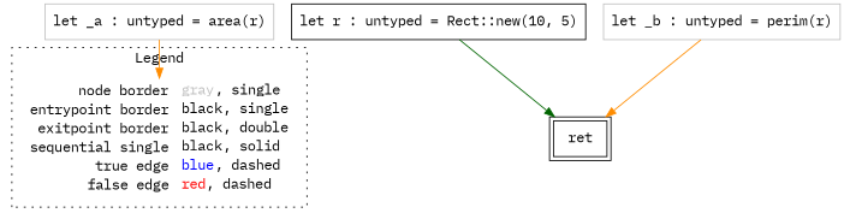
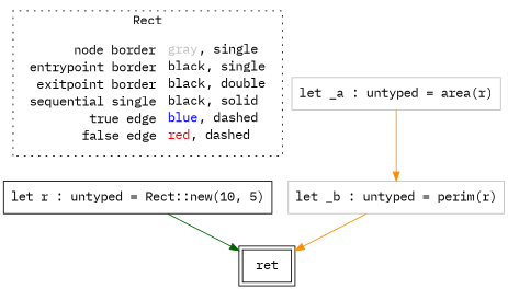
  digraph {
    fontname="IBM Plex Mono"
    node [fontname="IBM Plex Mono" shape=rect color=black]
    edge [color=darkorange fontname="IBM Plex Mono"]
    n1 [label=<<table border="0" cellpadding="2" cellspacing="0" cellborder="0"><tr><td align="right">node border&nbsp;</td><td align="left"><font color="gray">gray</font>, single</td></tr><tr><td align="right">entrypoint border&nbsp;</td><td align="left"><font color="black">black</font>, single</td></tr><tr><td align="right">exitpoint border&nbsp;</td><td align="left"><font color="black">black</font>, double</td></tr><tr><td align="right">sequential single&nbsp;</td><td align="left"><font color="black">black</font>, solid</td></tr><tr><td align="right">true edge&nbsp;</td><td align="left"><font color="blue">blue</font>, dashed</td></tr><tr><td align="right">false edge&nbsp;</td><td align="left"><font color="red">red</font>, dashed</td></tr></table>> shape=plaintext color=""]
    n2 [label=<let r : untyped = Rect::new(10, 5)>]
    n3 [label=<ret> peripheries=2]
    n4 [color=gray label=<let _a : untyped = area(r)>]
    n5 [color=gray label=<let _b : untyped = perim(r)>]
    subgraph cluster_1 {
-     label=Legend
+     label=Rect
      style=dotted
      n1
    }
    n2 -> n3 [color=darkgreen]
-   n4 -> n1
+   n4 -> n5
    n5 -> n3
  }
